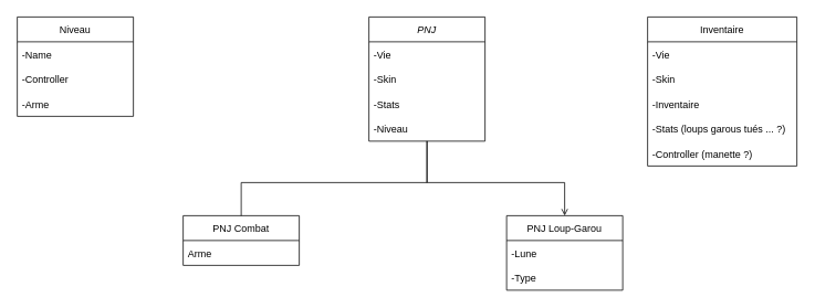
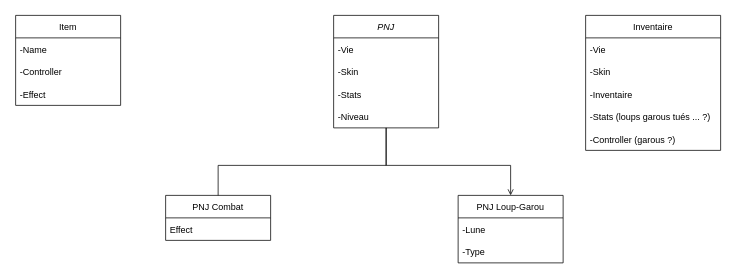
  <mxCell id="0" />
  <mxCell id="1" parent="0" />
  <mxCell id="2" value="PNJ" style="swimlane;fontStyle=2;childLayout=stackLayout;horizontal=1;startSize=30;horizontalStack=0;resizeParent=1;resizeParentMax=0;resizeLast=0;collapsible=1;marginBottom=0;" vertex="1" parent="1"><mxGeometry x="444" y="20" width="140" height="150" as="geometry" /></mxCell>
  <mxCell id="3" value="-Vie" style="text;strokeColor=none;fillColor=none;align=left;verticalAlign=middle;spacingLeft=4;spacingRight=4;overflow=hidden;points=[[0,0.5],[1,0.5]];portConstraint=eastwest;rotatable=0;" vertex="1" parent="2"><mxGeometry y="30" width="140" height="30" as="geometry" /></mxCell>
  <mxCell id="4" value="-Skin" style="text;strokeColor=none;fillColor=none;align=left;verticalAlign=middle;spacingLeft=4;spacingRight=4;overflow=hidden;points=[[0,0.5],[1,0.5]];portConstraint=eastwest;rotatable=0;" vertex="1" parent="2"><mxGeometry y="60" width="140" height="30" as="geometry" /></mxCell>
  <mxCell id="5" value="-Stats" style="text;strokeColor=none;fillColor=none;align=left;verticalAlign=middle;spacingLeft=4;spacingRight=4;overflow=hidden;points=[[0,0.5],[1,0.5]];portConstraint=eastwest;rotatable=0;" vertex="1" parent="2"><mxGeometry y="90" width="140" height="30" as="geometry" /></mxCell>
  <mxCell id="6" value="-Niveau" style="text;strokeColor=none;fillColor=none;align=left;verticalAlign=middle;spacingLeft=4;spacingRight=4;overflow=hidden;points=[[0,0.5],[1,0.5]];portConstraint=eastwest;rotatable=0;" vertex="1" parent="2"><mxGeometry y="120" width="140" height="30" as="geometry" /></mxCell>
  <mxCell id="7" value="PNJ Combat" style="swimlane;fontStyle=0;childLayout=stackLayout;horizontal=1;startSize=30;horizontalStack=0;resizeParent=1;resizeParentMax=0;resizeLast=0;collapsible=1;marginBottom=0;" vertex="1" parent="1"><mxGeometry x="220" y="260" width="140" height="60" as="geometry" /></mxCell>
- <mxCell id="8" value="Arme" style="text;strokeColor=none;fillColor=none;align=left;verticalAlign=middle;spacingLeft=4;spacingRight=4;overflow=hidden;points=[[0,0.5],[1,0.5]];portConstraint=eastwest;rotatable=0;" vertex="1" parent="7"><mxGeometry y="30" width="140" height="30" as="geometry" /></mxCell>
+ <mxCell id="8" value="Effect" style="text;strokeColor=none;fillColor=none;align=left;verticalAlign=middle;spacingLeft=4;spacingRight=4;overflow=hidden;points=[[0,0.5],[1,0.5]];portConstraint=eastwest;rotatable=0;" vertex="1" parent="7"><mxGeometry y="30" width="140" height="30" as="geometry" /></mxCell>
  <mxCell id="9" value="PNJ Loup-Garou" style="swimlane;fontStyle=0;childLayout=stackLayout;horizontal=1;startSize=30;horizontalStack=0;resizeParent=1;resizeParentMax=0;resizeLast=0;collapsible=1;marginBottom=0;" vertex="1" parent="1"><mxGeometry x="610" y="260" width="140" height="90" as="geometry" /></mxCell>
  <mxCell id="10" value="-Lune" style="text;strokeColor=none;fillColor=none;align=left;verticalAlign=middle;spacingLeft=4;spacingRight=4;overflow=hidden;points=[[0,0.5],[1,0.5]];portConstraint=eastwest;rotatable=0;" vertex="1" parent="9"><mxGeometry y="30" width="140" height="30" as="geometry" /></mxCell>
  <mxCell id="11" value="-Type" style="text;strokeColor=none;fillColor=none;align=left;verticalAlign=middle;spacingLeft=4;spacingRight=4;overflow=hidden;points=[[0,0.5],[1,0.5]];portConstraint=eastwest;rotatable=0;" vertex="1" parent="9"><mxGeometry y="60" width="140" height="30" as="geometry" /></mxCell>
  <mxCell id="12" value="" style="endArrow=open;html=1;rounded=0;" edge="1" parent="1" source="6" target="9"><mxGeometry width="50" height="50" relative="1" as="geometry"><mxPoint x="510" y="340" as="sourcePoint" /><mxPoint x="560" y="290" as="targetPoint" /><Array as="points"><mxPoint x="514" y="220" /><mxPoint x="680" y="220" /></Array></mxGeometry></mxCell>
  <mxCell id="13" value="" style="endArrow=none;html=1;rounded=0;" edge="1" parent="1" source="2" target="7"><mxGeometry width="50" height="50" relative="1" as="geometry"><mxPoint x="510" y="340" as="sourcePoint" /><mxPoint x="560" y="290" as="targetPoint" /><Array as="points"><mxPoint x="514" y="220" /><mxPoint x="290" y="220" /></Array></mxGeometry></mxCell>
  <mxCell id="14" value="Inventaire" style="swimlane;fontStyle=0;childLayout=stackLayout;horizontal=1;startSize=30;horizontalStack=0;resizeParent=1;resizeParentMax=0;resizeLast=0;collapsible=1;marginBottom=0;" vertex="1" parent="1"><mxGeometry x="780" y="20" width="180" height="180" as="geometry" /></mxCell>
  <mxCell id="15" value="-Vie" style="text;strokeColor=none;fillColor=none;align=left;verticalAlign=middle;spacingLeft=4;spacingRight=4;overflow=hidden;points=[[0,0.5],[1,0.5]];portConstraint=eastwest;rotatable=0;" vertex="1" parent="14"><mxGeometry y="30" width="180" height="30" as="geometry" /></mxCell>
  <mxCell id="16" value="-Skin" style="text;strokeColor=none;fillColor=none;align=left;verticalAlign=middle;spacingLeft=4;spacingRight=4;overflow=hidden;points=[[0,0.5],[1,0.5]];portConstraint=eastwest;rotatable=0;" vertex="1" parent="14"><mxGeometry y="60" width="180" height="30" as="geometry" /></mxCell>
  <mxCell id="17" value="-Inventaire " style="text;strokeColor=none;fillColor=none;align=left;verticalAlign=middle;spacingLeft=4;spacingRight=4;overflow=hidden;points=[[0,0.5],[1,0.5]];portConstraint=eastwest;rotatable=0;" vertex="1" parent="14"><mxGeometry y="90" width="180" height="30" as="geometry" /></mxCell>
  <mxCell id="18" value="-Stats (loups garous tués ... ?)" style="text;strokeColor=none;fillColor=none;align=left;verticalAlign=middle;spacingLeft=4;spacingRight=4;overflow=hidden;points=[[0,0.5],[1,0.5]];portConstraint=eastwest;rotatable=0;" vertex="1" parent="14"><mxGeometry y="120" width="180" height="30" as="geometry" /></mxCell>
- <mxCell id="19" value="-Controller (manette ?)" style="text;strokeColor=none;fillColor=none;align=left;verticalAlign=middle;spacingLeft=4;spacingRight=4;overflow=hidden;points=[[0,0.5],[1,0.5]];portConstraint=eastwest;rotatable=0;" vertex="1" parent="14"><mxGeometry y="150" width="180" height="30" as="geometry" /></mxCell>
- <mxCell id="20" value="Niveau" style="swimlane;fontStyle=0;childLayout=stackLayout;horizontal=1;startSize=30;horizontalStack=0;resizeParent=1;resizeParentMax=0;resizeLast=0;collapsible=1;marginBottom=0;" vertex="1" parent="1"><mxGeometry x="20" y="20" width="140" height="120" as="geometry" /></mxCell>
+ <mxCell id="19" value="-Controller (garous ?)" style="text;strokeColor=none;fillColor=none;align=left;verticalAlign=middle;spacingLeft=4;spacingRight=4;overflow=hidden;points=[[0,0.5],[1,0.5]];portConstraint=eastwest;rotatable=0;" vertex="1" parent="14"><mxGeometry y="150" width="180" height="30" as="geometry" /></mxCell>
+ <mxCell id="20" value="Item" style="swimlane;fontStyle=0;childLayout=stackLayout;horizontal=1;startSize=30;horizontalStack=0;resizeParent=1;resizeParentMax=0;resizeLast=0;collapsible=1;marginBottom=0;" vertex="1" parent="1"><mxGeometry x="20" y="20" width="140" height="120" as="geometry" /></mxCell>
  <mxCell id="21" value="-Name" style="text;strokeColor=none;fillColor=none;align=left;verticalAlign=middle;spacingLeft=4;spacingRight=4;overflow=hidden;points=[[0,0.5],[1,0.5]];portConstraint=eastwest;rotatable=0;" vertex="1" parent="20"><mxGeometry y="30" width="140" height="30" as="geometry" /></mxCell>
  <mxCell id="22" value="-Controller" style="text;strokeColor=none;fillColor=none;align=left;verticalAlign=middle;spacingLeft=4;spacingRight=4;overflow=hidden;points=[[0,0.5],[1,0.5]];portConstraint=eastwest;rotatable=0;" vertex="1" parent="20"><mxGeometry y="60" width="140" height="30" as="geometry" /></mxCell>
- <mxCell id="23" value="-Arme" style="text;strokeColor=none;fillColor=none;align=left;verticalAlign=middle;spacingLeft=4;spacingRight=4;overflow=hidden;points=[[0,0.5],[1,0.5]];portConstraint=eastwest;rotatable=0;" vertex="1" parent="20"><mxGeometry y="90" width="140" height="30" as="geometry" /></mxCell>
+ <mxCell id="23" value="-Effect" style="text;strokeColor=none;fillColor=none;align=left;verticalAlign=middle;spacingLeft=4;spacingRight=4;overflow=hidden;points=[[0,0.5],[1,0.5]];portConstraint=eastwest;rotatable=0;" vertex="1" parent="20"><mxGeometry y="90" width="140" height="30" as="geometry" /></mxCell>
